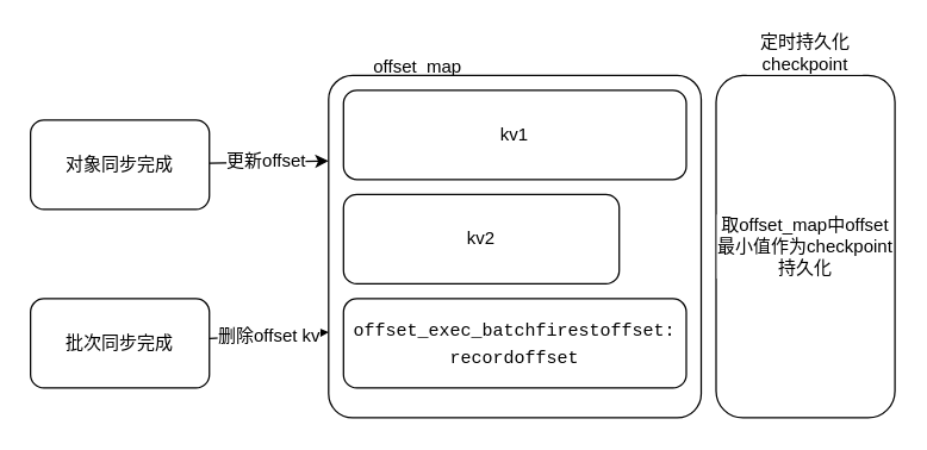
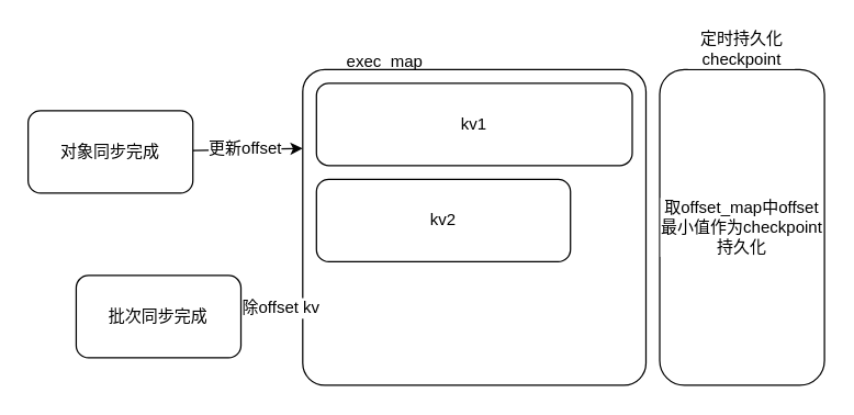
  <mxCell id="0" />
  <mxCell id="1" parent="0" />
  <mxCell id="2" value="" style="rounded=1;whiteSpace=wrap;html=1;arcSize=7;" vertex="1" parent="1"><mxGeometry x="220" y="50" width="250" height="230" as="geometry" /></mxCell>
- <mxCell id="3" value="offset_map" style="text;html=1;strokeColor=none;fillColor=none;align=center;verticalAlign=middle;whiteSpace=wrap;rounded=0;" vertex="1" parent="1"><mxGeometry x="250" y="30" width="60" height="30" as="geometry" /></mxCell>
+ <mxCell id="3" value="exec_map" style="text;html=1;strokeColor=none;fillColor=none;align=center;verticalAlign=middle;whiteSpace=wrap;rounded=0;" vertex="1" parent="1"><mxGeometry x="250" y="30" width="60" height="30" as="geometry" /></mxCell>
  <mxCell id="4" value="kv1" style="rounded=1;whiteSpace=wrap;html=1;" vertex="1" parent="1"><mxGeometry x="230" y="60" width="230" height="60" as="geometry" /></mxCell>
  <mxCell id="5" value="kv2" style="rounded=1;whiteSpace=wrap;html=1;" vertex="1" parent="1"><mxGeometry x="230" y="130" width="185" height="60" as="geometry" /></mxCell>
- <mxCell id="6" value="&lt;div style=&quot;font-family: Menlo, &amp;quot;JetBrains Mono&amp;quot;, &amp;quot;Courier New&amp;quot;, monospace, Menlo, Monaco, &amp;quot;Courier New&amp;quot;, monospace; line-height: 21px;&quot;&gt;&lt;span style=&quot;background-color: rgb(255, 255, 255);&quot;&gt;&lt;font style=&quot;font-size: 12px;&quot;&gt;offset_exec_batchfirestoffset:&lt;/font&gt;&lt;/span&gt;&lt;/div&gt;&lt;span style=&quot;font-family: Menlo, &amp;quot;JetBrains Mono&amp;quot;, &amp;quot;Courier New&amp;quot;, monospace, Menlo, Monaco, &amp;quot;Courier New&amp;quot;, monospace; background-color: rgb(255, 255, 255);&quot;&gt;recordoffset&lt;/span&gt;" style="rounded=1;whiteSpace=wrap;html=1;" vertex="1" parent="1"><mxGeometry x="230" y="200" width="230" height="60" as="geometry" /></mxCell>
  <mxCell id="7" style="edgeStyle=none;html=1;entryX=0;entryY=0.25;entryDx=0;entryDy=0;fontSize=12;fontColor=#000000;" edge="1" parent="1" source="9" target="2"><mxGeometry relative="1" as="geometry" /></mxCell>
  <mxCell id="8" value="更新offset" style="edgeLabel;html=1;align=center;verticalAlign=middle;resizable=0;points=[];fontSize=12;fontColor=#000000;" vertex="1" connectable="0" parent="7"><mxGeometry x="-0.06" y="1" relative="1" as="geometry"><mxPoint as="offset" /></mxGeometry></mxCell>
  <mxCell id="9" value="对象同步完成" style="rounded=1;whiteSpace=wrap;html=1;labelBackgroundColor=#FFFFFF;fontSize=12;fontColor=#000000;" vertex="1" parent="1"><mxGeometry x="20" y="80" width="120" height="60" as="geometry" /></mxCell>
  <mxCell id="10" value="删除offset kv" style="edgeStyle=none;html=1;entryX=0;entryY=0.75;entryDx=0;entryDy=0;fontSize=12;fontColor=#000000;" edge="1" parent="1" source="11" target="2"><mxGeometry relative="1" as="geometry" /></mxCell>
- <mxCell id="11" value="批次同步完成" style="rounded=1;whiteSpace=wrap;html=1;labelBackgroundColor=#FFFFFF;fontSize=12;fontColor=#000000;" vertex="1" parent="1"><mxGeometry x="20" y="200" width="120" height="60" as="geometry" /></mxCell>
+ <mxCell id="11" value="批次同步完成" style="rounded=1;whiteSpace=wrap;html=1;labelBackgroundColor=#FFFFFF;fontSize=12;fontColor=#000000;" vertex="1" parent="1"><mxGeometry x="55" y="200" width="120" height="60" as="geometry" /></mxCell>
  <mxCell id="12" value="取offset_map中offset最小值作为checkpoint持久化" style="rounded=1;whiteSpace=wrap;html=1;labelBackgroundColor=#FFFFFF;fontSize=12;fontColor=#000000;" vertex="1" parent="1"><mxGeometry x="480" y="50" width="120" height="230" as="geometry" /></mxCell>
  <mxCell id="13" value="定时持久化checkpoint" style="text;html=1;strokeColor=none;fillColor=none;align=center;verticalAlign=middle;whiteSpace=wrap;rounded=0;labelBackgroundColor=#FFFFFF;fontSize=12;fontColor=#000000;" vertex="1" parent="1"><mxGeometry x="500" y="20" width="80" height="30" as="geometry" /></mxCell>
